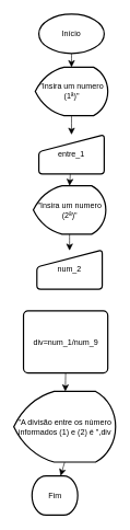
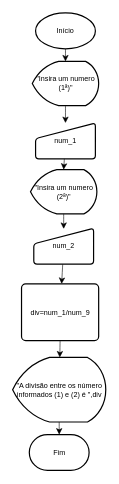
  <mxCell id="0" />
  <mxCell id="1" parent="0" />
  <mxCell id="2" style="edgeStyle=none;curved=1;rounded=0;orthogonalLoop=1;jettySize=auto;html=1;exitX=0.5;exitY=1;exitDx=0;exitDy=0;exitPerimeter=0;fontSize=12;startSize=8;endSize=8;" edge="1" parent="1" source="3" target="6"><mxGeometry relative="1" as="geometry" /></mxCell>
  <mxCell id="3" value="Início" style="strokeWidth=2;html=1;shape=mxgraph.flowchart.start_1;whiteSpace=wrap;" vertex="1" parent="1"><mxGeometry x="59" y="20" width="100" height="60" as="geometry" /></mxCell>
- <mxCell id="4" value="entre_1" style="html=1;strokeWidth=2;shape=manualInput;whiteSpace=wrap;rounded=1;size=26;arcSize=11;" vertex="1" parent="1"><mxGeometry x="59" y="204" width="100" height="60" as="geometry" /></mxCell>
+ <mxCell id="4" value="num_1" style="html=1;strokeWidth=2;shape=manualInput;whiteSpace=wrap;rounded=1;size=26;arcSize=11;" vertex="1" parent="1"><mxGeometry x="59" y="204" width="100" height="60" as="geometry" /></mxCell>
  <mxCell id="5" style="edgeStyle=none;curved=1;rounded=0;orthogonalLoop=1;jettySize=auto;html=1;exitX=0.5;exitY=1;exitDx=0;exitDy=0;exitPerimeter=0;entryX=0.5;entryY=0;entryDx=0;entryDy=0;fontSize=12;startSize=8;endSize=8;" edge="1" parent="1" source="6" target="4"><mxGeometry relative="1" as="geometry" /></mxCell>
  <mxCell id="6" value="&quot;Insira um numero (1ª)&quot;" style="strokeWidth=2;html=1;shape=mxgraph.flowchart.display;whiteSpace=wrap;" vertex="1" parent="1"><mxGeometry x="53.5" y="101" width="111" height="74" as="geometry" /></mxCell>
  <mxCell id="7" value="&quot;Insira um numero (2ª)&quot;" style="strokeWidth=2;html=1;shape=mxgraph.flowchart.display;whiteSpace=wrap;" vertex="1" parent="1"><mxGeometry x="50.5" y="282" width="111" height="74" as="geometry" /></mxCell>
+ <mxCell id="8" style="edgeStyle=none;curved=1;rounded=0;orthogonalLoop=1;jettySize=auto;html=1;fontSize=12;startSize=8;endSize=8;" edge="1" parent="1" source="9" target="11"><mxGeometry relative="1" as="geometry" /></mxCell>
  <mxCell id="9" value="num_2" style="html=1;strokeWidth=2;shape=manualInput;whiteSpace=wrap;rounded=1;size=26;arcSize=11;" vertex="1" parent="1"><mxGeometry x="56" y="380" width="100" height="60" as="geometry" /></mxCell>
  <mxCell id="10" style="edgeStyle=none;curved=1;rounded=0;orthogonalLoop=1;jettySize=auto;html=1;exitX=0.5;exitY=1;exitDx=0;exitDy=0;fontSize=12;startSize=8;endSize=8;" edge="1" parent="1" source="11" target="13"><mxGeometry relative="1" as="geometry" /></mxCell>
  <mxCell id="11" value="div=num_1/num_9" style="rounded=1;whiteSpace=wrap;html=1;absoluteArcSize=1;arcSize=14;strokeWidth=2;" vertex="1" parent="1"><mxGeometry x="35.5" y="473" width="129" height="95" as="geometry" /></mxCell>
  <mxCell id="12" style="edgeStyle=none;curved=1;rounded=0;orthogonalLoop=1;jettySize=auto;html=1;exitX=0.5;exitY=1;exitDx=0;exitDy=0;exitPerimeter=0;fontSize=12;startSize=8;endSize=8;" edge="1" parent="1" source="13" target="14"><mxGeometry relative="1" as="geometry" /></mxCell>
  <mxCell id="13" value="&quot;A divisão entre os número informados (1) e (2) é &quot;,div" style="strokeWidth=2;html=1;shape=mxgraph.flowchart.display;whiteSpace=wrap;" vertex="1" parent="1"><mxGeometry x="20.63" y="596" width="155.75" height="108" as="geometry" /></mxCell>
- <mxCell id="14" value="Fim" style="strokeWidth=2;html=1;shape=mxgraph.flowchart.terminator;whiteSpace=wrap;" vertex="1" parent="1"><mxGeometry x="48.5" y="725" width="70" height="60" as="geometry" /></mxCell>
+ <mxCell id="14" value="Fim" style="strokeWidth=2;html=1;shape=mxgraph.flowchart.terminator;whiteSpace=wrap;" vertex="1" parent="1"><mxGeometry x="48.5" y="725" width="100" height="60" as="geometry" /></mxCell>
  <mxCell id="15" style="edgeStyle=none;curved=1;rounded=0;orthogonalLoop=1;jettySize=auto;html=1;entryX=0.5;entryY=0;entryDx=0;entryDy=0;entryPerimeter=0;fontSize=12;startSize=8;endSize=8;" edge="1" parent="1" source="4" target="7"><mxGeometry relative="1" as="geometry" /></mxCell>
  <mxCell id="16" style="edgeStyle=none;curved=1;rounded=0;orthogonalLoop=1;jettySize=auto;html=1;exitX=0.5;exitY=1;exitDx=0;exitDy=0;exitPerimeter=0;fontSize=12;startSize=8;endSize=8;" edge="1" parent="1" source="7"><mxGeometry relative="1" as="geometry"><mxPoint x="106" y="381" as="targetPoint" /></mxGeometry></mxCell>
